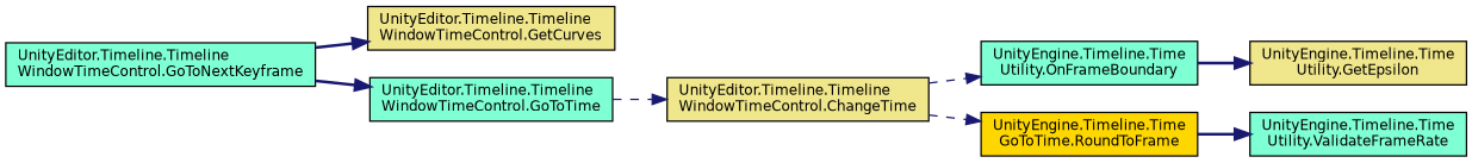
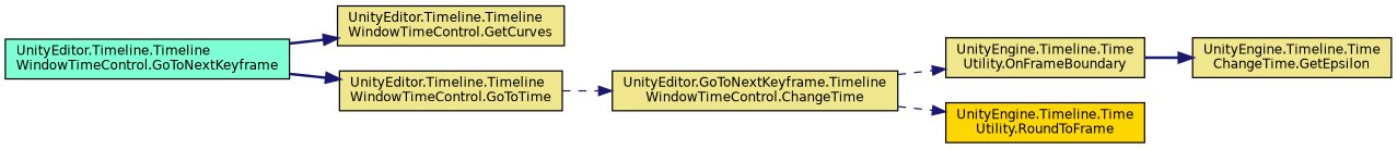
  digraph {
    rankdir=LR
    node [color=black fillcolor=khaki fontname=Helvetica fontsize=10 shape=record style=filled]
    edge [color=midnightblue fontname=Helvetica fontsize=10 labelfontname=Helvetica labelfontsize=10 style=bold]
    n1 [fillcolor=aquamarine fontcolor=black height=0.2 label="UnityEditor.Timeline.Timeline\lWindowTimeControl.GoToNextKeyframe" width=0.4]
    n2 [height=0.2 label="UnityEditor.Timeline.Timeline\lWindowTimeControl.GetCurves" width=0.4]
-   n3 [fillcolor=aquamarine height=0.2 label="UnityEditor.Timeline.Timeline\lWindowTimeControl.GoToTime" width=0.4]
-   n4 [height=0.2 label="UnityEditor.Timeline.Timeline\lWindowTimeControl.ChangeTime" width=0.4]
-   n5 [fillcolor=aquamarine height=0.2 label="UnityEngine.Timeline.Time\lUtility.OnFrameBoundary" width=0.4]
-   n6 [fillcolor=gold height=0.2 label="UnityEngine.Timeline.Time\lGoToTime.RoundToFrame" width=0.4]
-   n7 [height=0.2 label="UnityEngine.Timeline.Time\lUtility.GetEpsilon" width=0.4]
-   n8 [fillcolor=aquamarine height=0.2 label="UnityEngine.Timeline.Time\lUtility.ValidateFrameRate" width=0.4]
+   n3 [height=0.2 label="UnityEditor.Timeline.Timeline\lWindowTimeControl.GoToTime" width=0.4]
+   n4 [height=0.2 label="UnityEditor.GoToNextKeyframe.Timeline\lWindowTimeControl.ChangeTime" width=0.4]
+   n5 [height=0.2 label="UnityEngine.Timeline.Time\lUtility.OnFrameBoundary" width=0.4]
+   n6 [fillcolor=gold height=0.2 label="UnityEngine.Timeline.Time\lUtility.RoundToFrame" width=0.4]
+   n7 [height=0.2 label="UnityEngine.Timeline.Time\lChangeTime.GetEpsilon" width=0.4]
    n1 -> n2
    n1 -> n3
    n3 -> n4 [style=dashed]
    n4 -> n5 [style=dashed]
    n4 -> n6 [style=dashed]
    n5 -> n7
-   n6 -> n8
  }
